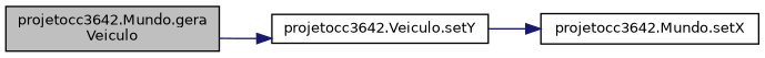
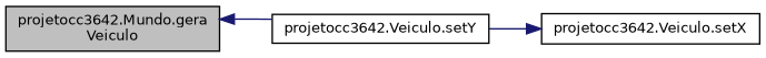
  digraph {
    rankdir=LR
    node [color=black fillcolor=white fontname=Helvetica fontsize=10 shape=record style=filled]
    edge [color=midnightblue fontname=Helvetica fontsize=10 labelfontname=Helvetica labelfontsize=10 style=solid]
    n1 [fillcolor=grey75 fontcolor=black height=0.2 label="projetocc3642.Mundo.gera\lVeiculo" width=0.4]
    n2 [height=0.2 label="projetocc3642.Veiculo.setY" width=0.4]
-   n3 [height=0.2 label="projetocc3642.Mundo.setX" width=0.4]
-   n1 -> n2
+   n3 [height=0.2 label="projetocc3642.Veiculo.setX" width=0.4]
+   n2 -> n1
    n2 -> n3
  }
